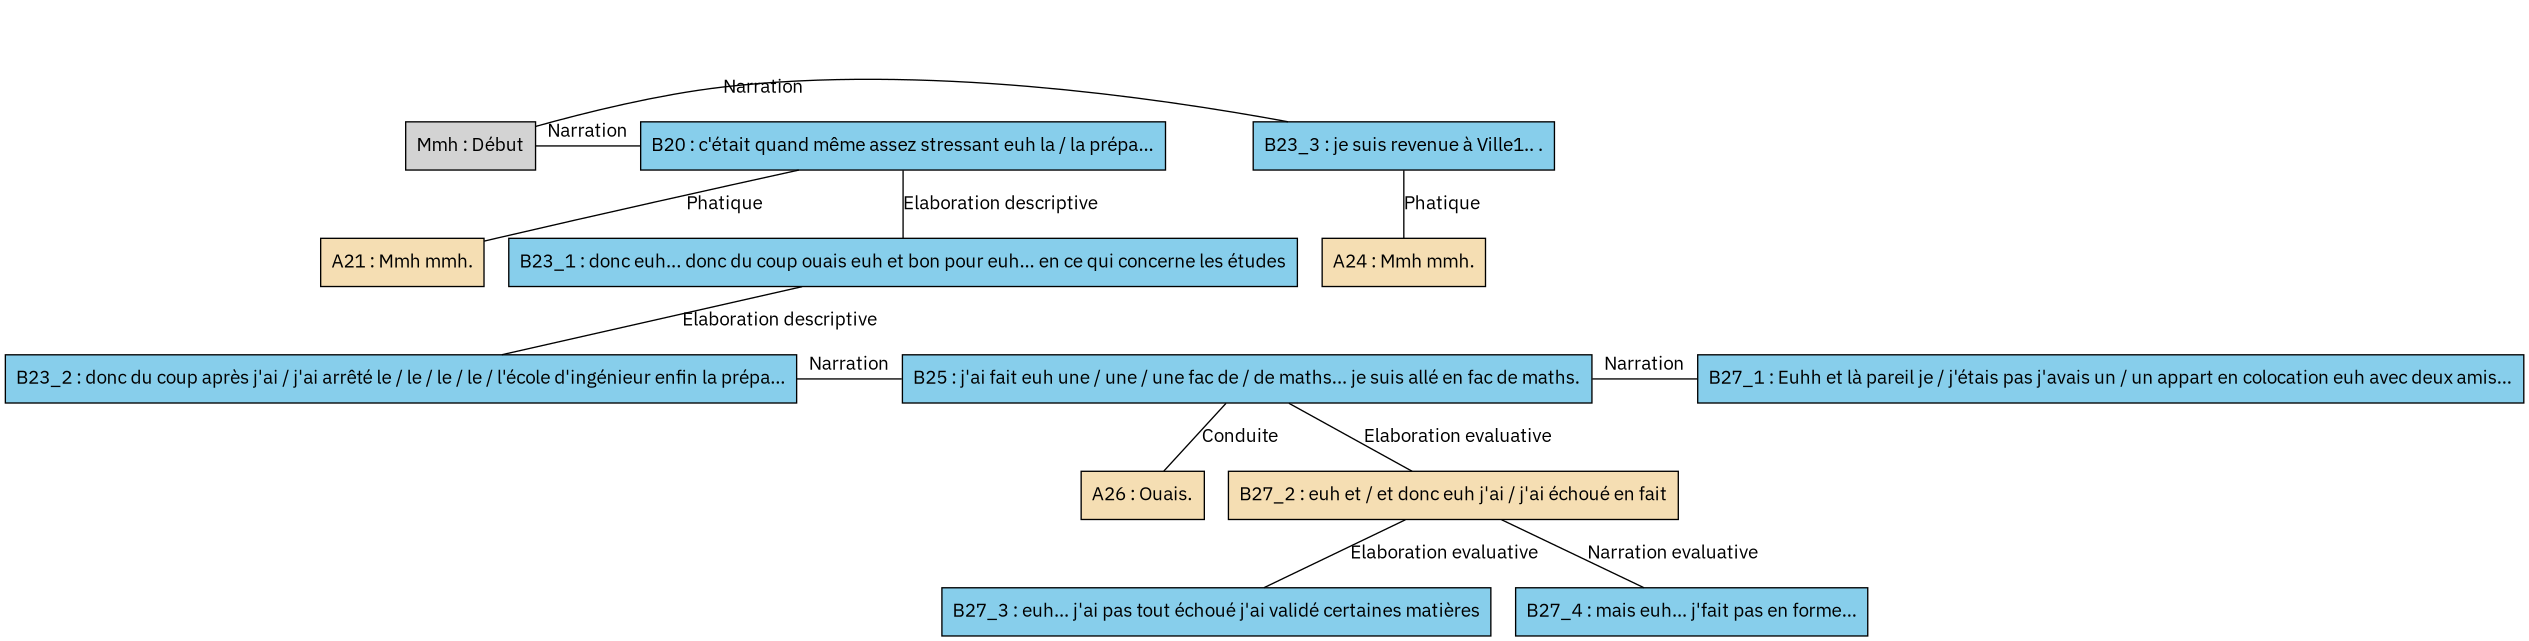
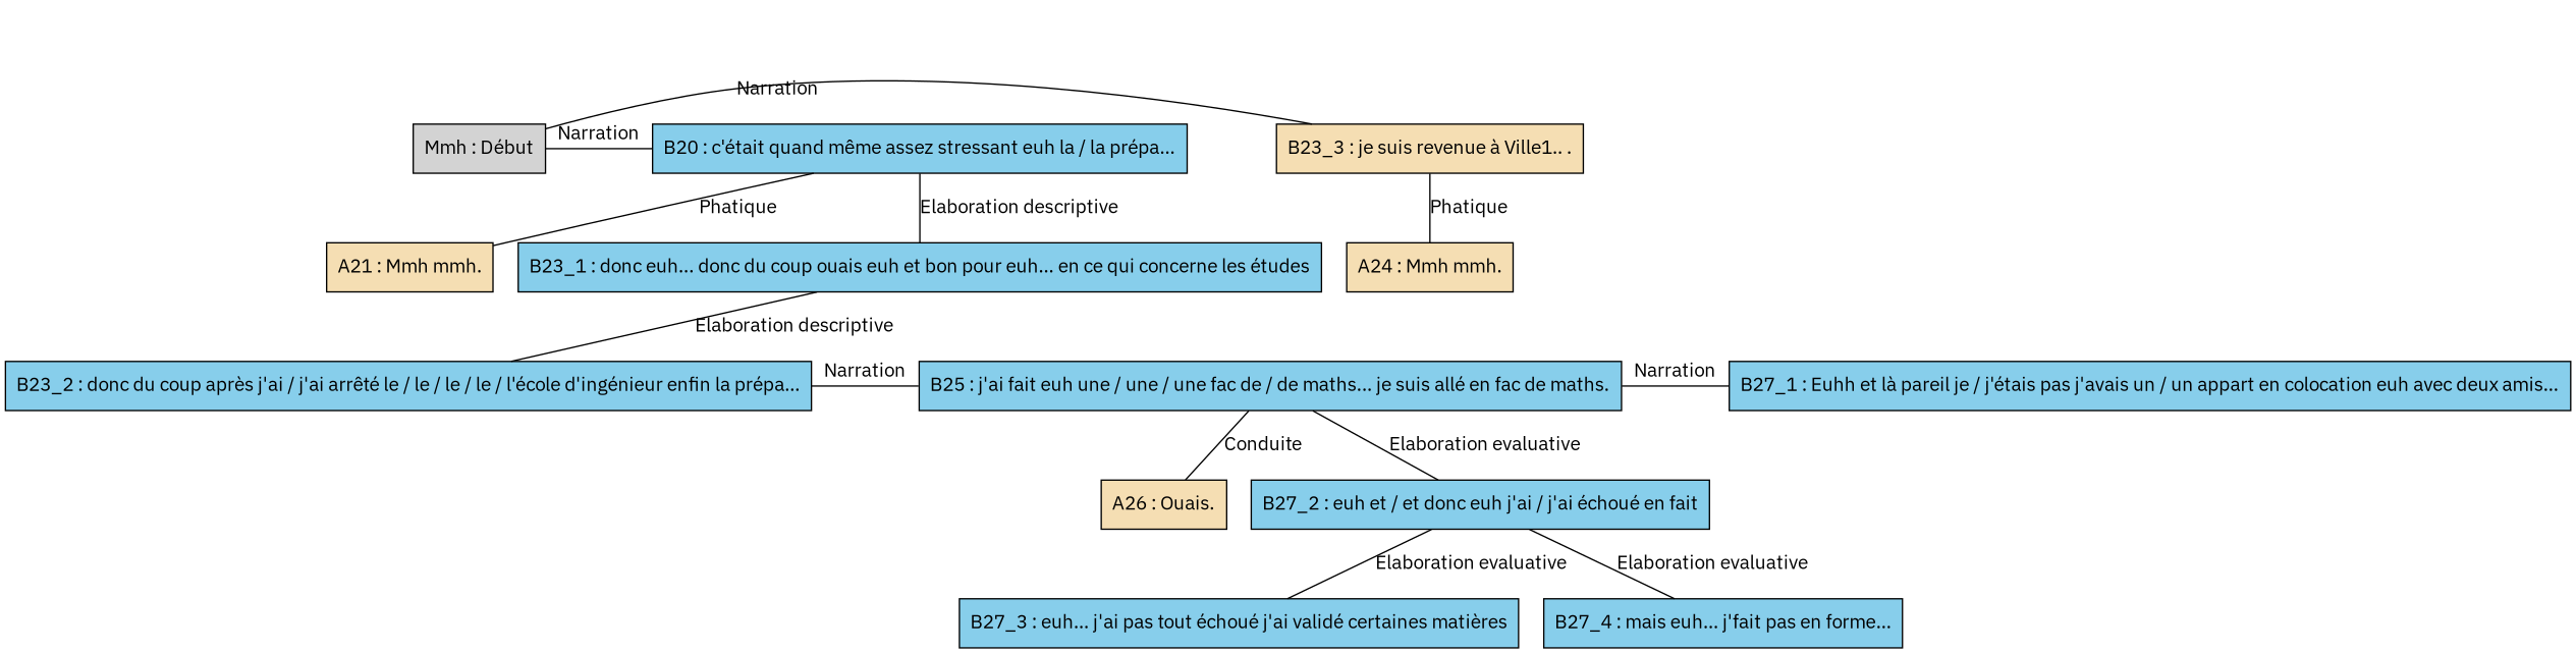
  digraph {
    fontname="IBM Plex Sans"
    newrank=true
    node [fontname="IBM Plex Sans" shape=box style=filled fillcolor=skyblue]
    edge [fontname="IBM Plex Sans" weight=2 dir=none]
    zero [style=invis fillcolor=""]
    n2 [label="Mmh : Début" fillcolor=""]
    n3 [label="B20 : c'était quand même assez stressant euh la / la prépa..."]
-   n4 [label="B23_3 : je suis revenue à Ville1.. ."]
+   n4 [fillcolor=wheat label="B23_3 : je suis revenue à Ville1.. ."]
    n5 [fillcolor=wheat label="A21 : Mmh mmh."]
    n6 [label="B23_1 : donc euh... donc du coup ouais euh et bon pour euh... en ce qui concerne les études"]
    n7 [fillcolor=wheat label="A24 : Mmh mmh."]
    n8 [label="B23_2 : donc du coup après j'ai / j'ai arrêté le / le / le / le / l'école d'ingénieur enfin la prépa..."]
    n9 [label="B25 : j'ai fait euh une / une / une fac de / de maths... je suis allé en fac de maths."]
    n10 [label="B27_1 : Euhh et là pareil je / j'étais pas j'avais un / un appart en colocation euh avec deux amis..."]
    n11 [fillcolor=wheat label="A26 : Ouais."]
-   n12 [fillcolor=wheat label="B27_2 : euh et / et donc euh j'ai / j'ai échoué en fait"]
+   n12 [label="B27_2 : euh et / et donc euh j'ai / j'ai échoué en fait"]
    n13 [label="B27_3 : euh... j'ai pas tout échoué j'ai validé certaines matières"]
    n14 [label="B27_4 : mais euh... j'fait pas en forme..."]
    zero -> n2 [style=invis weight="" dir=""]
    zero -> n3 [style=invis weight=1 dir=""]
    zero -> n4 [style=invis weight=1 dir=""]
    n2 -> n3 [constraint=false label=Narration weight=""]
    n2 -> n4 [constraint=false label=Narration weight=""]
    n3 -> n5 [label=Phatique]
    n3 -> n6 [label="Elaboration descriptive"]
    n4 -> n7 [label=Phatique]
    n6 -> n8 [label="Elaboration descriptive"]
    n6 -> n9 [style=invis weight=1 dir=""]
    n6 -> n10 [style=invis weight=1 dir=""]
    n8 -> n9 [constraint=false label=Narration weight=""]
    n9 -> n10 [constraint=false label=Narration weight=""]
    n9 -> n11 [label=Conduite]
    n9 -> n12 [label="Elaboration evaluative"]
    n12 -> n13 [label="Elaboration evaluative"]
-   n12 -> n14 [label="Narration evaluative"]
+   n12 -> n14 [label="Elaboration evaluative"]
  }
